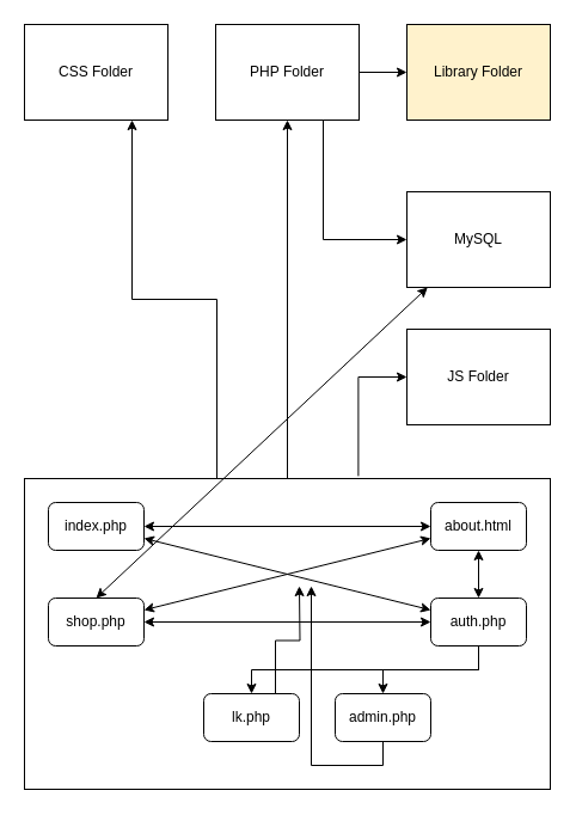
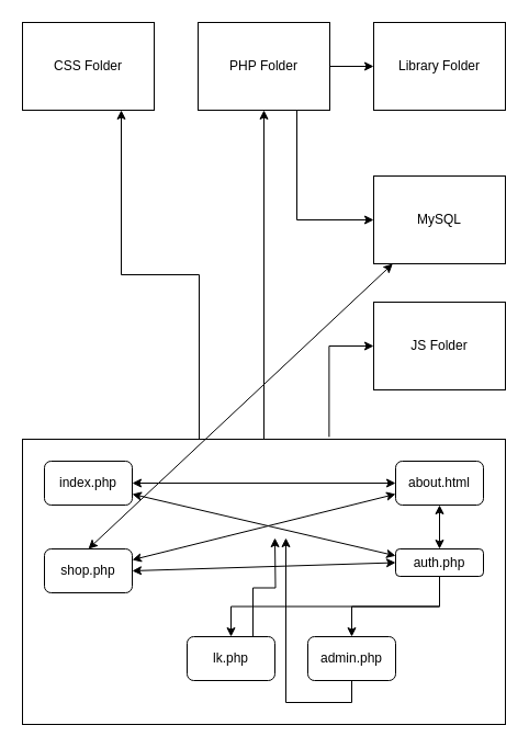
  <mxCell id="0" />
  <mxCell id="1" parent="0" />
  <mxCell id="2" style="edgeStyle=orthogonalEdgeStyle;rounded=0;orthogonalLoop=1;jettySize=auto;html=1;exitX=0.366;exitY=0.003;exitDx=0;exitDy=0;entryX=0.75;entryY=1;entryDx=0;entryDy=0;exitPerimeter=0;" edge="1" parent="1" source="5" target="6"><mxGeometry relative="1" as="geometry" /></mxCell>
  <mxCell id="3" style="edgeStyle=orthogonalEdgeStyle;rounded=0;orthogonalLoop=1;jettySize=auto;html=1;exitX=0.5;exitY=0;exitDx=0;exitDy=0;entryX=0.5;entryY=1;entryDx=0;entryDy=0;" edge="1" parent="1" source="5" target="9"><mxGeometry relative="1" as="geometry" /></mxCell>
  <mxCell id="4" style="edgeStyle=orthogonalEdgeStyle;rounded=0;orthogonalLoop=1;jettySize=auto;html=1;exitX=0.635;exitY=-0.008;exitDx=0;exitDy=0;entryX=0;entryY=0.5;entryDx=0;entryDy=0;exitPerimeter=0;" edge="1" parent="1" source="5" target="11"><mxGeometry relative="1" as="geometry" /></mxCell>
  <mxCell id="5" value="" style="rounded=0;whiteSpace=wrap;html=1;" vertex="1" parent="1"><mxGeometry x="20" y="400" width="440" height="260" as="geometry" /></mxCell>
  <mxCell id="6" value="CSS Folder" style="rounded=0;whiteSpace=wrap;html=1;" vertex="1" parent="1"><mxGeometry x="20" y="20" width="120" height="80" as="geometry" /></mxCell>
  <mxCell id="7" style="edgeStyle=orthogonalEdgeStyle;rounded=0;orthogonalLoop=1;jettySize=auto;html=1;exitX=1;exitY=0.5;exitDx=0;exitDy=0;entryX=0;entryY=0.5;entryDx=0;entryDy=0;" edge="1" parent="1" source="9" target="10"><mxGeometry relative="1" as="geometry" /></mxCell>
  <mxCell id="8" style="edgeStyle=orthogonalEdgeStyle;rounded=0;orthogonalLoop=1;jettySize=auto;html=1;exitX=0.75;exitY=1;exitDx=0;exitDy=0;entryX=0;entryY=0.5;entryDx=0;entryDy=0;" edge="1" parent="1" source="9" target="28"><mxGeometry relative="1" as="geometry" /></mxCell>
  <mxCell id="9" value="PHP Folder" style="rounded=0;whiteSpace=wrap;html=1;" vertex="1" parent="1"><mxGeometry x="180" y="20" width="120" height="80" as="geometry" /></mxCell>
- <mxCell id="10" value="Library Folder" style="rounded=0;whiteSpace=wrap;html=1;fillColor=#fff2cc;" vertex="1" parent="1"><mxGeometry x="340" y="20" width="120" height="80" as="geometry" /></mxCell>
+ <mxCell id="10" value="Library Folder" style="rounded=0;whiteSpace=wrap;html=1;" vertex="1" parent="1"><mxGeometry x="340" y="20" width="120" height="80" as="geometry" /></mxCell>
  <mxCell id="11" value="JS&amp;nbsp;Folder" style="rounded=0;whiteSpace=wrap;html=1;" vertex="1" parent="1"><mxGeometry x="340" y="275" width="120" height="80" as="geometry" /></mxCell>
  <mxCell id="12" value="about.html" style="rounded=1;whiteSpace=wrap;html=1;" vertex="1" parent="1"><mxGeometry x="360" y="420" width="80" height="40" as="geometry" /></mxCell>
  <mxCell id="13" value="index.php" style="rounded=1;whiteSpace=wrap;html=1;" vertex="1" parent="1"><mxGeometry x="40" y="420" width="80" height="40" as="geometry" /></mxCell>
  <mxCell id="14" value="shop.php" style="rounded=1;whiteSpace=wrap;html=1;" vertex="1" parent="1"><mxGeometry x="40" y="500" width="80" height="40" as="geometry" /></mxCell>
  <mxCell id="15" style="edgeStyle=orthogonalEdgeStyle;rounded=0;orthogonalLoop=1;jettySize=auto;html=1;exitX=0.5;exitY=1;exitDx=0;exitDy=0;entryX=0.5;entryY=0;entryDx=0;entryDy=0;" edge="1" parent="1" source="17" target="27"><mxGeometry relative="1" as="geometry" /></mxCell>
  <mxCell id="16" style="edgeStyle=orthogonalEdgeStyle;rounded=0;orthogonalLoop=1;jettySize=auto;html=1;exitX=0.5;exitY=1;exitDx=0;exitDy=0;" edge="1" parent="1" source="17" target="25"><mxGeometry relative="1" as="geometry" /></mxCell>
- <mxCell id="17" value="auth.php" style="rounded=1;whiteSpace=wrap;html=1;" vertex="1" parent="1"><mxGeometry x="360" y="500" width="80" height="40" as="geometry" /></mxCell>
+ <mxCell id="17" value="auth.php" style="rounded=1;whiteSpace=wrap;html=1;" vertex="1" parent="1"><mxGeometry x="360" y="500" width="80" height="25" as="geometry" /></mxCell>
  <mxCell id="18" value="" style="endArrow=classic;startArrow=classic;html=1;exitX=1;exitY=0.5;exitDx=0;exitDy=0;entryX=0;entryY=0.5;entryDx=0;entryDy=0;" edge="1" parent="1" source="13" target="12"><mxGeometry width="50" height="50" relative="1" as="geometry"><mxPoint x="180" y="480" as="sourcePoint" /><mxPoint x="230" y="430" as="targetPoint" /></mxGeometry></mxCell>
  <mxCell id="19" value="" style="endArrow=classic;startArrow=classic;html=1;exitX=0.5;exitY=0;exitDx=0;exitDy=0;" edge="1" parent="1" source="14" target="28"><mxGeometry width="50" height="50" relative="1" as="geometry"><mxPoint x="-70" y="500" as="sourcePoint" /><mxPoint x="-20" y="450" as="targetPoint" /></mxGeometry></mxCell>
  <mxCell id="20" value="" style="endArrow=classic;startArrow=classic;html=1;exitX=1;exitY=0.5;exitDx=0;exitDy=0;entryX=0;entryY=0.5;entryDx=0;entryDy=0;" edge="1" parent="1" source="14" target="17"><mxGeometry width="50" height="50" relative="1" as="geometry"><mxPoint x="230" y="550" as="sourcePoint" /><mxPoint x="280" y="500" as="targetPoint" /></mxGeometry></mxCell>
  <mxCell id="21" value="" style="endArrow=classic;startArrow=classic;html=1;entryX=0.5;entryY=1;entryDx=0;entryDy=0;exitX=0.5;exitY=0;exitDx=0;exitDy=0;" edge="1" parent="1" source="17" target="12"><mxGeometry width="50" height="50" relative="1" as="geometry"><mxPoint x="370" y="520" as="sourcePoint" /><mxPoint x="420" y="470" as="targetPoint" /></mxGeometry></mxCell>
  <mxCell id="22" value="" style="endArrow=classic;startArrow=classic;html=1;exitX=1;exitY=0.25;exitDx=0;exitDy=0;entryX=0;entryY=0.75;entryDx=0;entryDy=0;" edge="1" parent="1" source="14" target="12"><mxGeometry width="50" height="50" relative="1" as="geometry"><mxPoint x="210" y="510" as="sourcePoint" /><mxPoint x="260" y="460" as="targetPoint" /></mxGeometry></mxCell>
  <mxCell id="23" value="" style="endArrow=classic;startArrow=classic;html=1;entryX=1;entryY=0.75;entryDx=0;entryDy=0;exitX=0;exitY=0.25;exitDx=0;exitDy=0;" edge="1" parent="1" source="17" target="13"><mxGeometry width="50" height="50" relative="1" as="geometry"><mxPoint x="120" y="500" as="sourcePoint" /><mxPoint x="170" y="450" as="targetPoint" /></mxGeometry></mxCell>
  <mxCell id="24" style="edgeStyle=orthogonalEdgeStyle;rounded=0;orthogonalLoop=1;jettySize=auto;html=1;exitX=0.75;exitY=0;exitDx=0;exitDy=0;" edge="1" parent="1" source="25"><mxGeometry relative="1" as="geometry"><mxPoint x="250" y="490" as="targetPoint" /></mxGeometry></mxCell>
  <mxCell id="25" value="lk.php" style="rounded=1;whiteSpace=wrap;html=1;" vertex="1" parent="1"><mxGeometry x="170" y="580" width="80" height="40" as="geometry" /></mxCell>
  <mxCell id="26" style="edgeStyle=orthogonalEdgeStyle;rounded=0;orthogonalLoop=1;jettySize=auto;html=1;exitX=0.5;exitY=1;exitDx=0;exitDy=0;" edge="1" parent="1" source="27"><mxGeometry relative="1" as="geometry"><mxPoint x="260" y="490" as="targetPoint" /></mxGeometry></mxCell>
  <mxCell id="27" value="admin.php" style="rounded=1;whiteSpace=wrap;html=1;" vertex="1" parent="1"><mxGeometry x="280" y="580" width="80" height="40" as="geometry" /></mxCell>
  <mxCell id="28" value="MySQL" style="rounded=0;whiteSpace=wrap;html=1;" vertex="1" parent="1"><mxGeometry x="340" y="160" width="120" height="80" as="geometry" /></mxCell>
